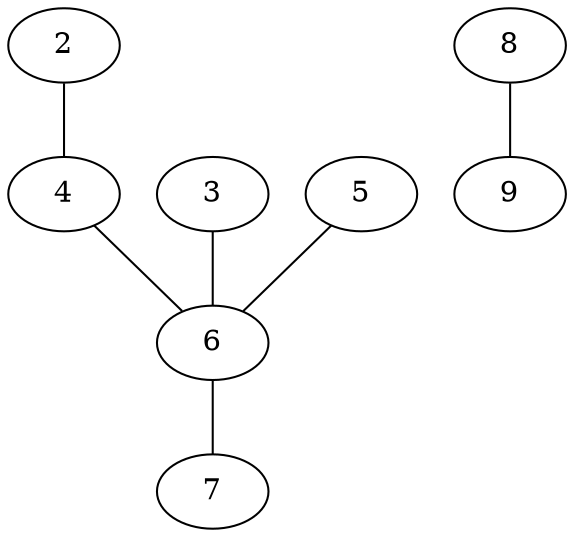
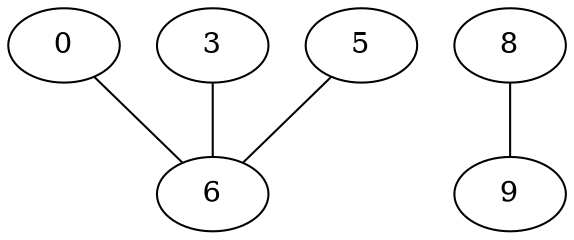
  strict graph {
    node [bipartite=1]
    edge [weight=3.0]
-   2
-   4
+   4 [label=0]
    6
-   7
    3
    5
    8
    9
-   2 -- 4
    4 -- 6
-   6 -- 7
    3 -- 6
    5 -- 6
    8 -- 9
  }
